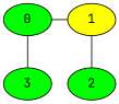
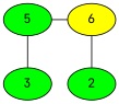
  graph {
    fontname="JetBrains Mono"
    node [fillcolor=green fontname="JetBrains Mono" style=filled]
    edge [fontname="JetBrains Mono"]
-   0
-   1 [fillcolor=yellow]
+   0 [label=5]
+   1 [fillcolor=yellow label=6]
    2
    3
    subgraph sub_1 {
      rank=same
      0
      1
    }
    subgraph sub_2 {
      rank=same
      2
      3
    }
    0 -- 1
    1 -- 2
    3 -- 0
  }
